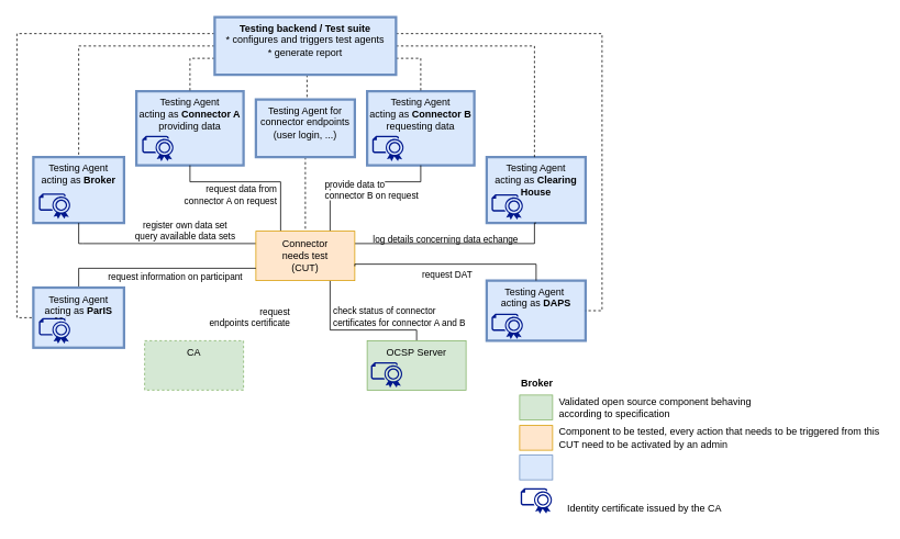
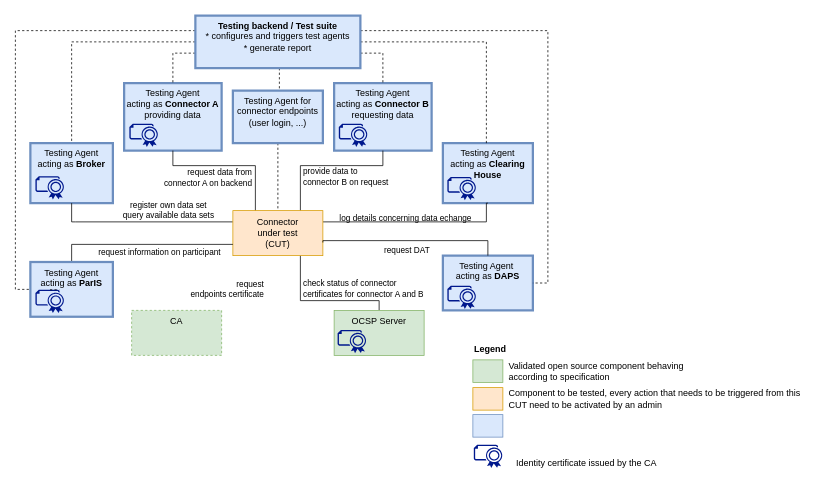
  <mxCell id="0" />
  <mxCell id="1" parent="0" />
  <mxCell id="2" value="Testing Agent &lt;br&gt;acting as &lt;b&gt;Connector B &lt;/b&gt;requesting data" style="rounded=0;whiteSpace=wrap;html=1;fillColor=#dae8fc;strokeColor=#6c8ebf;verticalAlign=top;strokeWidth=3;" vertex="1" parent="1"><mxGeometry x="445" y="110" width="130" height="90" as="geometry" /></mxCell>
  <mxCell id="3" value="CA" style="rounded=0;whiteSpace=wrap;html=1;fillColor=#d5e8d4;strokeColor=#82b366;verticalAlign=top;dashed=1;" vertex="1" parent="1"><mxGeometry x="175" y="413" width="120" height="60" as="geometry" /></mxCell>
  <mxCell id="4" value="Testing Agent&lt;br&gt;acting as &lt;b&gt;Clearing House&lt;/b&gt;" style="rounded=0;whiteSpace=wrap;html=1;fillColor=#dae8fc;verticalAlign=top;strokeColor=#6c8ebf;strokeWidth=3;" vertex="1" parent="1"><mxGeometry x="590" y="190" width="120" height="80" as="geometry" /></mxCell>
  <mxCell id="5" value="Testing Agent &lt;br&gt;acting as &lt;b&gt;Connector A&lt;/b&gt; providing data" style="rounded=0;whiteSpace=wrap;html=1;fillColor=#dae8fc;strokeColor=#6c8ebf;verticalAlign=top;strokeWidth=3;" vertex="1" parent="1"><mxGeometry x="165" y="110" width="130" height="90" as="geometry" /></mxCell>
  <mxCell id="6" value="Testing Agent&lt;br&gt;acting as&amp;nbsp;&lt;b&gt;Broker&lt;/b&gt;" style="rounded=0;whiteSpace=wrap;html=1;fillColor=#dae8fc;strokeColor=#6c8ebf;verticalAlign=top;strokeWidth=3;" vertex="1" parent="1"><mxGeometry x="40" y="190" width="110" height="80" as="geometry" /></mxCell>
  <mxCell id="7" value="register own data set&lt;br&gt;query available data sets" style="edgeStyle=orthogonalEdgeStyle;rounded=0;orthogonalLoop=1;jettySize=auto;html=1;endArrow=none;endFill=0;align=center;verticalAlign=bottom;labelBackgroundColor=none;exitX=0;exitY=0.25;exitDx=0;exitDy=0;" edge="1" parent="1" source="12" target="6"><mxGeometry x="-0.286" relative="1" as="geometry"><Array as="points"><mxPoint x="100" y="295" /><mxPoint x="100" y="295" /></Array><mxPoint as="offset" /></mxGeometry></mxCell>
  <mxCell id="8" value="" style="edgeStyle=orthogonalEdgeStyle;rounded=0;orthogonalLoop=1;jettySize=auto;html=1;endArrow=none;endFill=0;align=left;exitX=0.75;exitY=0;exitDx=0;exitDy=0;" edge="1" parent="1" source="12" target="2"><mxGeometry x="-0.581" y="-10" relative="1" as="geometry"><mxPoint x="485" y="199" as="targetPoint" /><Array as="points"><mxPoint x="400" y="220" /><mxPoint x="510" y="220" /></Array><mxPoint as="offset" /></mxGeometry></mxCell>
  <mxCell id="9" style="edgeStyle=orthogonalEdgeStyle;rounded=0;orthogonalLoop=1;jettySize=auto;html=1;endArrow=none;endFill=0;align=center;exitX=0.25;exitY=0;exitDx=0;exitDy=0;" edge="1" parent="1" source="12" target="5"><mxGeometry relative="1" as="geometry"><Array as="points"><mxPoint x="340" y="220" /><mxPoint x="230" y="220" /></Array></mxGeometry></mxCell>
  <mxCell id="10" value="log details concerning data echange" style="edgeStyle=orthogonalEdgeStyle;rounded=0;orthogonalLoop=1;jettySize=auto;html=1;endArrow=none;endFill=0;align=center;verticalAlign=middle;labelBackgroundColor=none;exitX=1;exitY=0.25;exitDx=0;exitDy=0;entryX=0.5;entryY=1;entryDx=0;entryDy=0;" edge="1" parent="1" source="12" target="4"><mxGeometry x="-0.102" y="5" relative="1" as="geometry"><Array as="points"><mxPoint x="648" y="295" /></Array><mxPoint as="offset" /></mxGeometry></mxCell>
  <mxCell id="11" style="edgeStyle=orthogonalEdgeStyle;rounded=0;orthogonalLoop=1;jettySize=auto;html=1;endArrow=none;endFill=0;align=right;entryX=0.5;entryY=0;entryDx=0;entryDy=0;" edge="1" parent="1" source="12" target="24"><mxGeometry relative="1" as="geometry"><Array as="points"><mxPoint x="400" y="400" /><mxPoint x="505" y="400" /></Array></mxGeometry></mxCell>
- <mxCell id="12" value="Connector&lt;br&gt;needs test&lt;br&gt;(CUT)" style="rounded=0;whiteSpace=wrap;html=1;fillColor=#ffe6cc;strokeColor=#d79b00;" vertex="1" parent="1"><mxGeometry x="310" y="280" width="120" height="60" as="geometry" /></mxCell>
+ <mxCell id="12" value="Connector&lt;br&gt;under test&lt;br&gt;(CUT)" style="rounded=0;whiteSpace=wrap;html=1;fillColor=#ffe6cc;strokeColor=#d79b00;" vertex="1" parent="1"><mxGeometry x="310" y="280" width="120" height="60" as="geometry" /></mxCell>
  <mxCell id="13" value="" style="rounded=0;whiteSpace=wrap;html=1;fillColor=#d5e8d4;strokeColor=#82b366;" vertex="1" parent="1"><mxGeometry x="630" y="479" width="40" height="30" as="geometry" /></mxCell>
  <mxCell id="14" value="Validated open source component behaving according to specification" style="text;html=1;strokeColor=none;fillColor=none;align=left;verticalAlign=middle;whiteSpace=wrap;rounded=0;" vertex="1" parent="1"><mxGeometry x="676" y="479" width="260" height="30" as="geometry" /></mxCell>
  <mxCell id="15" value="" style="rounded=0;whiteSpace=wrap;html=1;fillColor=#ffe6cc;strokeColor=#d79b00;" vertex="1" parent="1"><mxGeometry x="630" y="516" width="40" height="30" as="geometry" /></mxCell>
  <mxCell id="16" value="Component to be tested, every action that needs to be triggered from this CUT need to be activated by an admin" style="text;html=1;strokeColor=none;fillColor=none;align=left;verticalAlign=middle;whiteSpace=wrap;rounded=0;" vertex="1" parent="1"><mxGeometry x="676" y="516" width="394" height="30" as="geometry" /></mxCell>
- <mxCell id="17" value="&lt;b&gt;Broker&lt;/b&gt;" style="text;html=1;strokeColor=none;fillColor=none;align=left;verticalAlign=middle;whiteSpace=wrap;rounded=0;" vertex="1" parent="1"><mxGeometry x="630" y="450" width="260" height="30" as="geometry" /></mxCell>
+ <mxCell id="17" value="&lt;b&gt;Legend&lt;/b&gt;" style="text;html=1;strokeColor=none;fillColor=none;align=left;verticalAlign=middle;whiteSpace=wrap;rounded=0;" vertex="1" parent="1"><mxGeometry x="630" y="450" width="260" height="30" as="geometry" /></mxCell>
  <mxCell id="18" value="" style="aspect=fixed;pointerEvents=1;shadow=0;dashed=0;html=1;strokeColor=none;labelPosition=center;verticalLabelPosition=bottom;verticalAlign=top;align=center;fillColor=#00188D;shape=mxgraph.azure.certificate" vertex="1" parent="1"><mxGeometry x="172" y="164" width="38.75" height="31" as="geometry" /></mxCell>
  <mxCell id="19" value="" style="aspect=fixed;pointerEvents=1;shadow=0;dashed=0;html=1;strokeColor=none;labelPosition=center;verticalLabelPosition=bottom;verticalAlign=top;align=center;fillColor=#00188D;shape=mxgraph.azure.certificate" vertex="1" parent="1"><mxGeometry x="451.25" y="164" width="38.75" height="31" as="geometry" /></mxCell>
  <mxCell id="20" value="" style="aspect=fixed;pointerEvents=1;shadow=0;dashed=0;html=1;strokeColor=none;labelPosition=center;verticalLabelPosition=bottom;verticalAlign=top;align=center;fillColor=#00188D;shape=mxgraph.azure.certificate" vertex="1" parent="1"><mxGeometry x="46.75" y="234" width="38.75" height="31" as="geometry" /></mxCell>
  <mxCell id="21" value="" style="aspect=fixed;pointerEvents=1;shadow=0;dashed=0;html=1;strokeColor=none;labelPosition=center;verticalLabelPosition=bottom;verticalAlign=top;align=center;fillColor=#00188D;shape=mxgraph.azure.certificate" vertex="1" parent="1"><mxGeometry x="631.25" y="592" width="38.75" height="31" as="geometry" /></mxCell>
  <mxCell id="22" value="Identity certificate issued by the CA" style="text;html=1;strokeColor=none;fillColor=none;align=left;verticalAlign=middle;whiteSpace=wrap;rounded=0;" vertex="1" parent="1"><mxGeometry x="686" y="602" width="260" height="30" as="geometry" /></mxCell>
  <mxCell id="23" value="" style="aspect=fixed;pointerEvents=1;shadow=0;dashed=0;html=1;strokeColor=none;labelPosition=center;verticalLabelPosition=bottom;verticalAlign=top;align=center;fillColor=#00188D;shape=mxgraph.azure.certificate" vertex="1" parent="1"><mxGeometry x="596" y="235" width="38.75" height="31" as="geometry" /></mxCell>
  <mxCell id="24" value="OCSP Server" style="rounded=0;whiteSpace=wrap;html=1;fillColor=#d5e8d4;strokeColor=#82b366;verticalAlign=top;" vertex="1" parent="1"><mxGeometry x="445" y="413" width="120" height="60" as="geometry" /></mxCell>
- <mxCell id="25" value="&lt;span style=&quot;color: rgb(0, 0, 0); font-family: helvetica; font-size: 11px; font-style: normal; font-weight: 400; letter-spacing: normal; text-indent: 0px; text-transform: none; word-spacing: 0px; background-color: rgb(255, 255, 255); display: inline; float: none;&quot;&gt;request data from&lt;/span&gt;&lt;br style=&quot;color: rgb(0, 0, 0); font-family: helvetica; font-size: 11px; font-style: normal; font-weight: 400; letter-spacing: normal; text-indent: 0px; text-transform: none; word-spacing: 0px;&quot;&gt;&lt;span style=&quot;color: rgb(0, 0, 0); font-family: helvetica; font-size: 11px; font-style: normal; font-weight: 400; letter-spacing: normal; text-indent: 0px; text-transform: none; word-spacing: 0px; background-color: rgb(255, 255, 255); display: inline; float: none;&quot;&gt;connector A on request&lt;/span&gt;" style="text;whiteSpace=wrap;html=1;align=right;" vertex="1" parent="1"><mxGeometry x="197.75" y="215" width="140" height="40" as="geometry" /></mxCell>
+ <mxCell id="25" value="&lt;span style=&quot;color: rgb(0, 0, 0); font-family: helvetica; font-size: 11px; font-style: normal; font-weight: 400; letter-spacing: normal; text-indent: 0px; text-transform: none; word-spacing: 0px; background-color: rgb(255, 255, 255); display: inline; float: none;&quot;&gt;request data from&lt;/span&gt;&lt;br style=&quot;color: rgb(0, 0, 0); font-family: helvetica; font-size: 11px; font-style: normal; font-weight: 400; letter-spacing: normal; text-indent: 0px; text-transform: none; word-spacing: 0px;&quot;&gt;&lt;span style=&quot;color: rgb(0, 0, 0); font-family: helvetica; font-size: 11px; font-style: normal; font-weight: 400; letter-spacing: normal; text-indent: 0px; text-transform: none; word-spacing: 0px; background-color: rgb(255, 255, 255); display: inline; float: none;&quot;&gt;connector A on backend&lt;/span&gt;" style="text;whiteSpace=wrap;html=1;align=right;" vertex="1" parent="1"><mxGeometry x="197.75" y="215" width="140" height="40" as="geometry" /></mxCell>
  <mxCell id="26" value="" style="aspect=fixed;pointerEvents=1;shadow=0;dashed=0;html=1;strokeColor=none;labelPosition=center;verticalLabelPosition=bottom;verticalAlign=top;align=center;fillColor=#00188D;shape=mxgraph.azure.certificate" vertex="1" parent="1"><mxGeometry x="449.63" y="439" width="38.75" height="31" as="geometry" /></mxCell>
- <mxCell id="27" value="&lt;meta charset=&quot;utf-8&quot;&gt;&lt;span style=&quot;color: rgb(0, 0, 0); font-family: helvetica; font-size: 11px; font-style: normal; font-weight: 400; letter-spacing: normal; text-align: left; text-indent: 0px; text-transform: none; word-spacing: 0px; background-color: rgb(255, 255, 255); display: inline; float: none;&quot;&gt;provide data to&lt;/span&gt;&lt;br style=&quot;color: rgb(0, 0, 0); font-family: helvetica; font-size: 11px; font-style: normal; font-weight: 400; letter-spacing: normal; text-align: left; text-indent: 0px; text-transform: none; word-spacing: 0px;&quot;&gt;&lt;span style=&quot;color: rgb(0, 0, 0); font-family: helvetica; font-size: 11px; font-style: normal; font-weight: 400; letter-spacing: normal; text-align: left; text-indent: 0px; text-transform: none; word-spacing: 0px; background-color: rgb(255, 255, 255); display: inline; float: none;&quot;&gt;connector B on request&lt;/span&gt;" style="text;whiteSpace=wrap;html=1;" vertex="1" parent="1"><mxGeometry x="392" y="209" width="140" height="40" as="geometry" /></mxCell>
+ <mxCell id="27" value="&lt;meta charset=&quot;utf-8&quot;&gt;&lt;span style=&quot;color: rgb(0, 0, 0); font-family: helvetica; font-size: 11px; font-style: normal; font-weight: 400; letter-spacing: normal; text-align: left; text-indent: 0px; text-transform: none; word-spacing: 0px; background-color: rgb(255, 255, 255); display: inline; float: none;&quot;&gt;provide data to&lt;/span&gt;&lt;br style=&quot;color: rgb(0, 0, 0); font-family: helvetica; font-size: 11px; font-style: normal; font-weight: 400; letter-spacing: normal; text-align: left; text-indent: 0px; text-transform: none; word-spacing: 0px;&quot;&gt;&lt;span style=&quot;color: rgb(0, 0, 0); font-family: helvetica; font-size: 11px; font-style: normal; font-weight: 400; letter-spacing: normal; text-align: left; text-indent: 0px; text-transform: none; word-spacing: 0px; background-color: rgb(255, 255, 255); display: inline; float: none;&quot;&gt;connector B on request&lt;/span&gt;" style="text;whiteSpace=wrap;html=1;" vertex="1" parent="1"><mxGeometry x="402" y="214" width="140" height="40" as="geometry" /></mxCell>
  <mxCell id="28" value="&lt;meta charset=&quot;utf-8&quot;&gt;&lt;span style=&quot;color: rgb(0, 0, 0); font-family: helvetica; font-size: 11px; font-style: normal; font-weight: 400; letter-spacing: normal; text-align: left; text-indent: 0px; text-transform: none; word-spacing: 0px; background-color: rgb(255, 255, 255); display: inline; float: none;&quot;&gt;check status of connector&lt;/span&gt;&lt;br style=&quot;color: rgb(0, 0, 0); font-family: helvetica; font-size: 11px; font-style: normal; font-weight: 400; letter-spacing: normal; text-align: left; text-indent: 0px; text-transform: none; word-spacing: 0px;&quot;&gt;&lt;span style=&quot;color: rgb(0, 0, 0); font-family: helvetica; font-size: 11px; font-style: normal; font-weight: 400; letter-spacing: normal; text-align: left; text-indent: 0px; text-transform: none; word-spacing: 0px; background-color: rgb(255, 255, 255); display: inline; float: none;&quot;&gt;certificates for connector A and B&lt;/span&gt;" style="text;whiteSpace=wrap;html=1;" vertex="1" parent="1"><mxGeometry x="402" y="363" width="190" height="40" as="geometry" /></mxCell>
  <mxCell id="29" value="&lt;meta charset=&quot;utf-8&quot;&gt;&lt;div style=&quot;color: rgb(0, 0, 0); font-family: helvetica; font-size: 11px; font-style: normal; font-weight: 400; letter-spacing: normal; text-align: right; text-indent: 0px; text-transform: none; word-spacing: 0px;&quot;&gt;request&lt;/div&gt;&lt;div style=&quot;color: rgb(0, 0, 0); font-family: helvetica; font-size: 11px; font-style: normal; font-weight: 400; letter-spacing: normal; text-align: right; text-indent: 0px; text-transform: none; word-spacing: 0px;&quot;&gt;endpoints&amp;nbsp;certificate&lt;/div&gt;" style="text;whiteSpace=wrap;html=1;" vertex="1" parent="1"><mxGeometry x="252" y="365" width="110" height="40" as="geometry" /></mxCell>
  <mxCell id="30" style="edgeStyle=orthogonalEdgeStyle;rounded=0;orthogonalLoop=1;jettySize=auto;html=1;endArrow=none;endFill=0;align=center;exitX=0;exitY=0.75;exitDx=0;exitDy=0;entryX=0.5;entryY=0;entryDx=0;entryDy=0;" edge="1" parent="1" target="32" source="12"><mxGeometry relative="1" as="geometry"><mxPoint x="350" y="290" as="sourcePoint" /><Array as="points"><mxPoint x="95" y="325" /></Array><mxPoint x="130" y="310" as="targetPoint" /></mxGeometry></mxCell>
  <mxCell id="31" value="request information on participant" style="edgeLabel;html=1;align=center;verticalAlign=top;resizable=0;points=[];" vertex="1" connectable="0" parent="30"><mxGeometry x="0.062" y="-4" relative="1" as="geometry"><mxPoint x="28" y="1" as="offset" /></mxGeometry></mxCell>
  <mxCell id="32" value="Testing Agent&lt;br&gt;acting as &lt;b&gt;ParIS&lt;/b&gt;" style="rounded=0;whiteSpace=wrap;html=1;fillColor=#dae8fc;verticalAlign=top;strokeColor=#6c8ebf;strokeWidth=3;" vertex="1" parent="1"><mxGeometry x="40" y="348.5" width="110" height="73" as="geometry" /></mxCell>
  <mxCell id="33" value="" style="aspect=fixed;pointerEvents=1;shadow=0;dashed=0;html=1;strokeColor=none;labelPosition=center;verticalLabelPosition=bottom;verticalAlign=top;align=center;fillColor=#00188D;shape=mxgraph.azure.certificate" vertex="1" parent="1"><mxGeometry x="46.75" y="385.5" width="38.75" height="31" as="geometry" /></mxCell>
  <mxCell id="34" value="Testing Agent&amp;nbsp;&lt;br&gt;acting as &lt;b&gt;DAPS&lt;/b&gt;" style="rounded=0;whiteSpace=wrap;html=1;fillColor=#dae8fc;strokeColor=#6c8ebf;verticalAlign=top;strokeWidth=3;" vertex="1" parent="1"><mxGeometry x="590" y="340" width="120" height="73" as="geometry" /></mxCell>
  <mxCell id="35" value="" style="aspect=fixed;pointerEvents=1;shadow=0;dashed=0;html=1;strokeColor=none;labelPosition=center;verticalLabelPosition=bottom;verticalAlign=top;align=center;fillColor=#00188D;shape=mxgraph.azure.certificate" vertex="1" parent="1"><mxGeometry x="596" y="380" width="38.75" height="31" as="geometry" /></mxCell>
  <mxCell id="36" value="request DAT" style="edgeStyle=orthogonalEdgeStyle;rounded=0;orthogonalLoop=1;jettySize=auto;html=1;endArrow=none;endFill=0;align=center;verticalAlign=top;labelBackgroundColor=none;exitX=1;exitY=0.25;exitDx=0;exitDy=0;entryX=0.5;entryY=0;entryDx=0;entryDy=0;" edge="1" parent="1" target="34"><mxGeometry x="-0.072" relative="1" as="geometry"><mxPoint x="430" y="322.5" as="sourcePoint" /><mxPoint x="635" y="350" as="targetPoint" /><mxPoint x="1" as="offset" /><Array as="points"><mxPoint x="430" y="320" /><mxPoint x="650" y="320" /></Array></mxGeometry></mxCell>
  <mxCell id="37" style="edgeStyle=orthogonalEdgeStyle;rounded=0;orthogonalLoop=1;jettySize=auto;html=1;labelBackgroundColor=none;endArrow=none;endFill=0;align=right;dashed=1;entryX=0.5;entryY=0;entryDx=0;entryDy=0;" edge="1" parent="1" source="44" target="5"><mxGeometry relative="1" as="geometry"><Array as="points"><mxPoint x="230" y="70" /></Array></mxGeometry></mxCell>
  <mxCell id="38" style="edgeStyle=orthogonalEdgeStyle;rounded=0;orthogonalLoop=1;jettySize=auto;html=1;entryX=0.5;entryY=0;entryDx=0;entryDy=0;dashed=1;labelBackgroundColor=none;endArrow=none;endFill=0;align=right;" edge="1" parent="1" source="44" target="6"><mxGeometry relative="1" as="geometry" /></mxCell>
  <mxCell id="39" style="edgeStyle=orthogonalEdgeStyle;rounded=0;orthogonalLoop=1;jettySize=auto;html=1;dashed=1;labelBackgroundColor=none;endArrow=none;endFill=0;align=right;entryX=0.5;entryY=0;entryDx=0;entryDy=0;" edge="1" parent="1" source="44" target="2"><mxGeometry relative="1" as="geometry"><mxPoint x="495" y="120" as="targetPoint" /><Array as="points"><mxPoint x="510" y="70" /></Array></mxGeometry></mxCell>
  <mxCell id="40" style="edgeStyle=orthogonalEdgeStyle;rounded=0;orthogonalLoop=1;jettySize=auto;html=1;dashed=1;labelBackgroundColor=none;endArrow=none;endFill=0;align=right;" edge="1" parent="1" source="44" target="4"><mxGeometry relative="1" as="geometry"><Array as="points"><mxPoint x="648" y="55" /></Array></mxGeometry></mxCell>
  <mxCell id="41" style="edgeStyle=orthogonalEdgeStyle;rounded=0;orthogonalLoop=1;jettySize=auto;html=1;dashed=1;labelBackgroundColor=none;endArrow=none;endFill=0;align=right;entryX=0.5;entryY=0;entryDx=0;entryDy=0;" edge="1" parent="1" source="44" target="47"><mxGeometry relative="1" as="geometry"><Array as="points"><mxPoint x="372" y="110" /><mxPoint x="372" y="110" /></Array></mxGeometry></mxCell>
  <mxCell id="42" style="edgeStyle=orthogonalEdgeStyle;rounded=0;orthogonalLoop=1;jettySize=auto;html=1;entryX=0;entryY=0.5;entryDx=0;entryDy=0;dashed=1;labelBackgroundColor=none;endArrow=none;endFill=0;align=right;" edge="1" parent="1" source="44" target="32"><mxGeometry relative="1" as="geometry"><Array as="points"><mxPoint x="20" y="40" /><mxPoint x="20" y="385" /></Array></mxGeometry></mxCell>
  <mxCell id="43" style="edgeStyle=orthogonalEdgeStyle;rounded=0;orthogonalLoop=1;jettySize=auto;html=1;entryX=1;entryY=0.5;entryDx=0;entryDy=0;dashed=1;labelBackgroundColor=none;endArrow=none;endFill=0;align=right;" edge="1" parent="1" source="44" target="34"><mxGeometry relative="1" as="geometry"><Array as="points"><mxPoint x="730" y="40" /><mxPoint x="730" y="377" /></Array></mxGeometry></mxCell>
  <mxCell id="44" value="&lt;b&gt;Testing backend / Test suite&lt;/b&gt;&lt;br&gt;* configures and triggers test agents&lt;br&gt;* generate report" style="rounded=0;whiteSpace=wrap;html=1;fillColor=#dae8fc;strokeColor=#6c8ebf;verticalAlign=top;strokeWidth=3;" vertex="1" parent="1"><mxGeometry x="260" y="20" width="220" height="70" as="geometry" /></mxCell>
  <mxCell id="45" value="" style="rounded=0;whiteSpace=wrap;html=1;fillColor=#dae8fc;strokeColor=#6c8ebf;" vertex="1" parent="1"><mxGeometry x="630" y="552" width="40" height="30" as="geometry" /></mxCell>
  <mxCell id="46" style="edgeStyle=orthogonalEdgeStyle;rounded=0;orthogonalLoop=1;jettySize=auto;html=1;entryX=0.5;entryY=0;entryDx=0;entryDy=0;dashed=1;labelBackgroundColor=none;endArrow=none;endFill=0;align=right;" edge="1" parent="1" source="47" target="12"><mxGeometry relative="1" as="geometry"><Array as="points"><mxPoint x="370" y="210" /><mxPoint x="370" y="210" /></Array></mxGeometry></mxCell>
  <mxCell id="47" value="Testing Agent for connector endpoints (user login, ...)" style="rounded=0;whiteSpace=wrap;html=1;fillColor=#dae8fc;strokeColor=#6c8ebf;verticalAlign=top;strokeWidth=3;" vertex="1" parent="1"><mxGeometry x="310" y="120" width="120" height="70" as="geometry" /></mxCell>
  <mxCell id="48" style="edgeStyle=orthogonalEdgeStyle;rounded=0;orthogonalLoop=1;jettySize=auto;html=1;exitX=0.5;exitY=0;exitDx=0;exitDy=0;exitPerimeter=0;entryX=0.82;entryY=0.03;entryDx=0;entryDy=0;entryPerimeter=0;dashed=1;labelBackgroundColor=none;endArrow=none;endFill=0;align=right;" edge="1" parent="1" source="33" target="33"><mxGeometry relative="1" as="geometry" /></mxCell>
